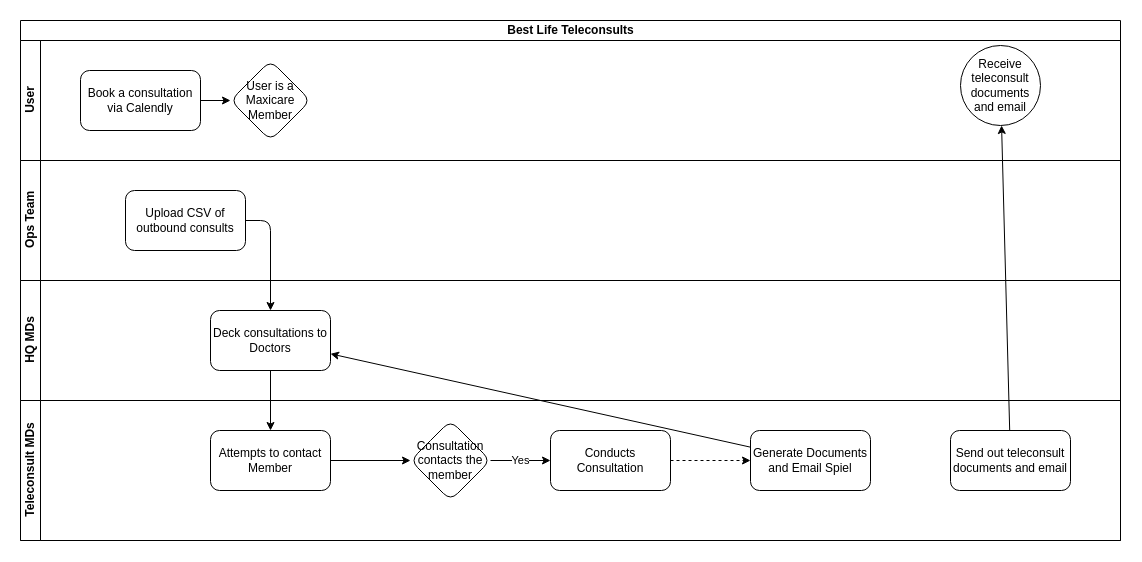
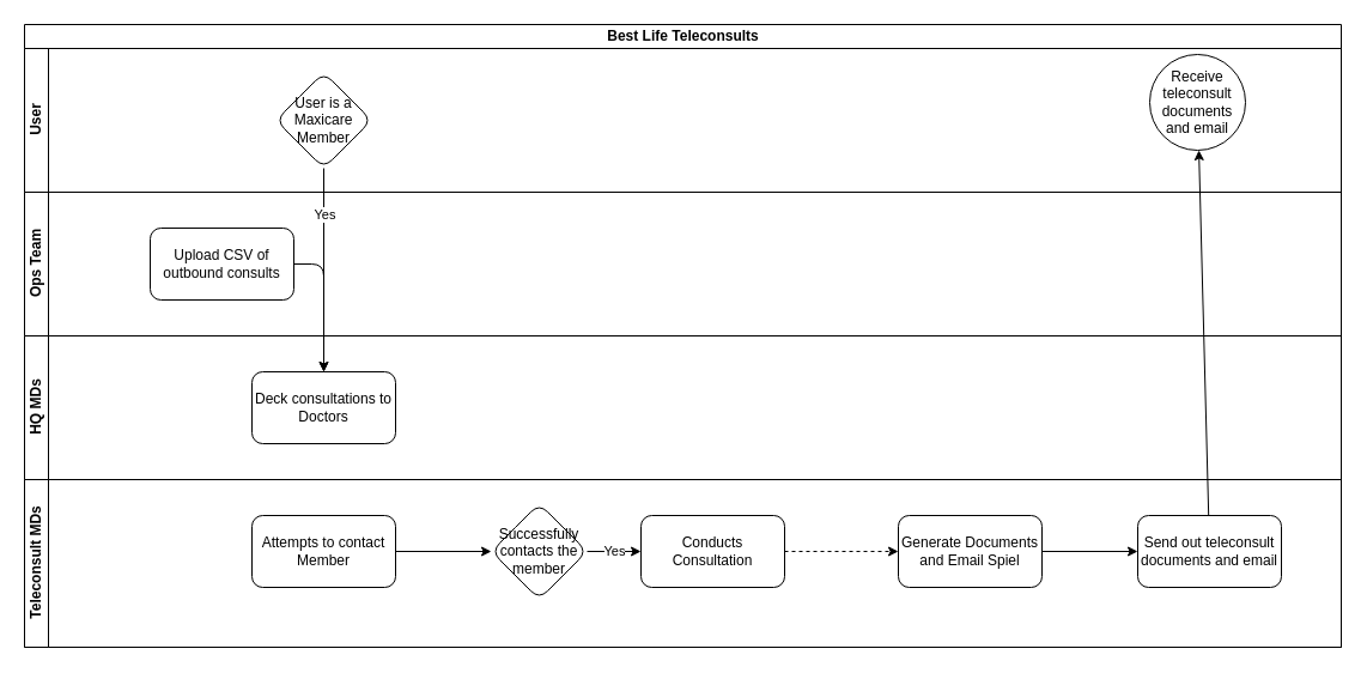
  <mxCell id="0" />
  <mxCell id="1" parent="0" />
  <mxCell id="2" value="Best Life Teleconsults" style="swimlane;childLayout=stackLayout;resizeParent=1;resizeParentMax=0;horizontal=1;startSize=20;horizontalStack=0;html=1;swimlaneFillColor=#FFFFFF;" parent="1" vertex="1"><mxGeometry x="20" y="20" width="1100" height="520" as="geometry" /></mxCell>
  <mxCell id="3" value="User" style="swimlane;startSize=20;horizontal=0;html=1;" parent="2" vertex="1"><mxGeometry y="20" width="1100" height="120" as="geometry" /></mxCell>
- <mxCell id="4" value="" style="edgeStyle=none;html=1;" parent="3" source="5" target="6" edge="1"><mxGeometry relative="1" as="geometry" /></mxCell>
- <mxCell id="5" value="Book a consultation via Calendly" style="rounded=1;whiteSpace=wrap;html=1;" parent="3" vertex="1"><mxGeometry x="60" y="30" width="120" height="60" as="geometry" /></mxCell>
  <mxCell id="6" value="User is a Maxicare Member" style="rhombus;whiteSpace=wrap;html=1;rounded=1;" parent="3" vertex="1"><mxGeometry x="210" y="20" width="80" height="80" as="geometry" /></mxCell>
  <mxCell id="7" value="Receive teleconsult documents and email" style="ellipse;whiteSpace=wrap;html=1;rounded=1;" parent="3" vertex="1"><mxGeometry x="940" y="5" width="80" height="80" as="geometry" /></mxCell>
  <mxCell id="8" value="Ops Team&lt;br&gt;" style="swimlane;startSize=20;horizontal=0;html=1;" parent="2" vertex="1"><mxGeometry y="140" width="1100" height="120" as="geometry" /></mxCell>
  <mxCell id="9" value="Upload CSV of outbound consults" style="rounded=1;whiteSpace=wrap;html=1;" parent="8" vertex="1"><mxGeometry x="105" y="30" width="120" height="60" as="geometry" /></mxCell>
  <mxCell id="10" value="HQ MDs" style="swimlane;startSize=20;horizontal=0;html=1;" parent="2" vertex="1"><mxGeometry y="260" width="1100" height="120" as="geometry" /></mxCell>
  <mxCell id="11" value="Deck consultations to Doctors" style="rounded=1;whiteSpace=wrap;html=1;" parent="10" vertex="1"><mxGeometry x="190" y="30" width="120" height="60" as="geometry" /></mxCell>
- <mxCell id="14" value="" style="edgeStyle=none;html=1;" parent="2" source="11" target="16" edge="1"><mxGeometry relative="1" as="geometry" /></mxCell>
+ <mxCell id="12" style="edgeStyle=none;html=1;entryX=0.5;entryY=0;entryDx=0;entryDy=0;" parent="2" source="6" target="11" edge="1"><mxGeometry relative="1" as="geometry" /></mxCell>
+ <mxCell id="13" value="Yes" style="edgeLabel;html=1;align=center;verticalAlign=middle;resizable=0;points=[];" parent="12" vertex="1" connectable="0"><mxGeometry x="-0.553" relative="1" as="geometry"><mxPoint as="offset" /></mxGeometry></mxCell>
  <mxCell id="15" value="Teleconsult MDs" style="swimlane;startSize=20;horizontal=0;html=1;" parent="2" vertex="1"><mxGeometry y="380" width="1100" height="140" as="geometry" /></mxCell>
  <mxCell id="16" value="Attempts to contact Member" style="whiteSpace=wrap;html=1;rounded=1;" parent="15" vertex="1"><mxGeometry x="190" y="30" width="120" height="60" as="geometry" /></mxCell>
  <mxCell id="17" value="Yes" style="edgeStyle=none;html=1;" parent="15" source="18" target="21" edge="1"><mxGeometry relative="1" as="geometry" /></mxCell>
- <mxCell id="18" value="Consultation contacts the member" style="rhombus;whiteSpace=wrap;html=1;rounded=1;" parent="15" vertex="1"><mxGeometry x="390" y="20" width="80" height="80" as="geometry" /></mxCell>
+ <mxCell id="18" value="Successfully contacts the member" style="rhombus;whiteSpace=wrap;html=1;rounded=1;" parent="15" vertex="1"><mxGeometry x="390" y="20" width="80" height="80" as="geometry" /></mxCell>
  <mxCell id="19" style="edgeStyle=none;html=1;" parent="15" source="16" target="18" edge="1"><mxGeometry relative="1" as="geometry"><Array as="points"><mxPoint x="390" y="60" /></Array></mxGeometry></mxCell>
  <mxCell id="20" value="" style="edgeStyle=none;html=1;dashed=1;" parent="15" source="21" target="23" edge="1"><mxGeometry relative="1" as="geometry" /></mxCell>
- <mxCell id="21" value="Conducts Consultation" style="whiteSpace=wrap;html=1;rounded=1;" parent="15" vertex="1"><mxGeometry x="530" y="30" width="120" height="60" as="geometry" /></mxCell>
- <mxCell id="22" value="" style="edgeStyle=none;html=1;" parent="15" source="23" target="11" edge="1"><mxGeometry relative="1" as="geometry" /></mxCell>
+ <mxCell id="21" value="Conducts Consultation" style="whiteSpace=wrap;html=1;rounded=1;" parent="15" vertex="1"><mxGeometry x="515" y="30" width="120" height="60" as="geometry" /></mxCell>
+ <mxCell id="22" value="" style="edgeStyle=none;html=1;" parent="15" source="23" target="24" edge="1"><mxGeometry relative="1" as="geometry" /></mxCell>
  <mxCell id="23" value="Generate Documents and Email Spiel" style="whiteSpace=wrap;html=1;rounded=1;" parent="15" vertex="1"><mxGeometry x="730" y="30" width="120" height="60" as="geometry" /></mxCell>
  <mxCell id="24" value="Send out teleconsult documents and email" style="whiteSpace=wrap;html=1;rounded=1;" parent="15" vertex="1"><mxGeometry x="930" y="30" width="120" height="60" as="geometry" /></mxCell>
  <mxCell id="25" value="" style="edgeStyle=none;html=1;" parent="2" source="24" target="7" edge="1"><mxGeometry relative="1" as="geometry" /></mxCell>
  <mxCell id="26" style="edgeStyle=none;html=1;" parent="1" source="9" edge="1"><mxGeometry relative="1" as="geometry"><mxPoint x="270" y="310" as="targetPoint" /><Array as="points"><mxPoint x="270" y="220" /></Array></mxGeometry></mxCell>
